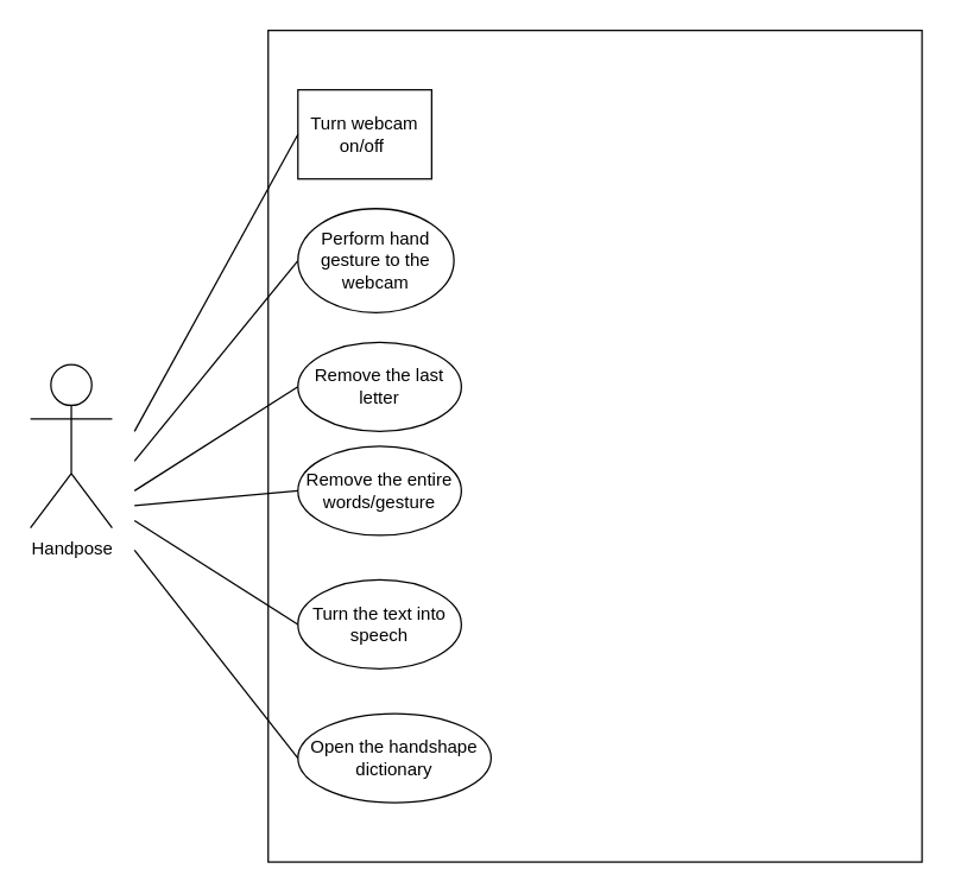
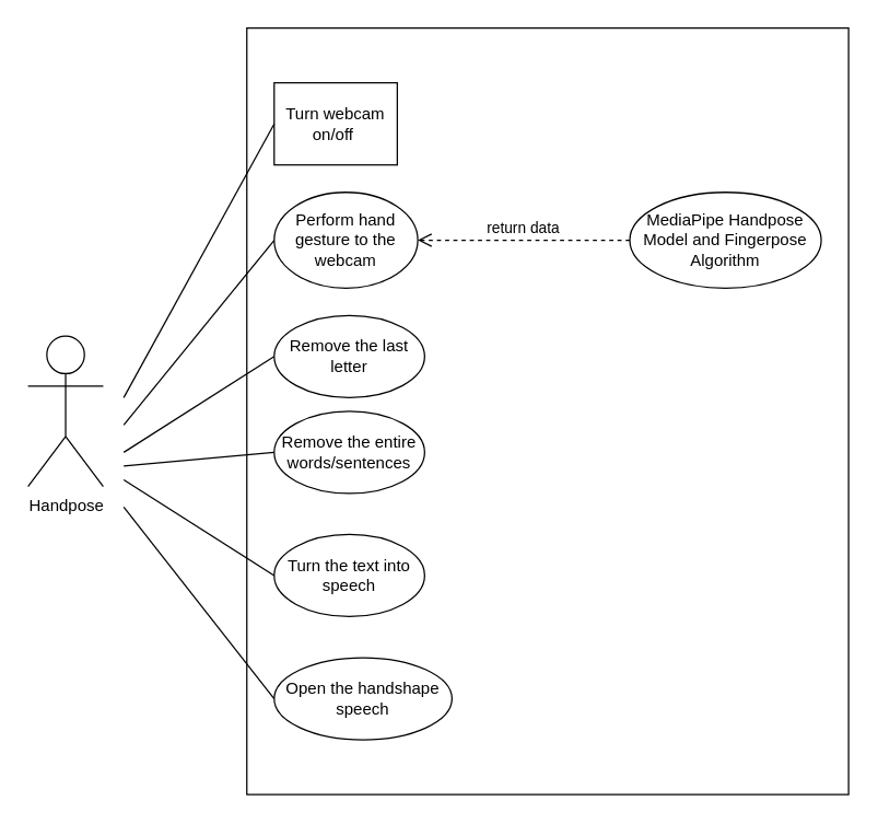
  <mxCell id="0" />
  <mxCell id="1" parent="0" />
  <mxCell id="2" value="" style="rounded=0;whiteSpace=wrap;html=1;" vertex="1" parent="1"><mxGeometry x="180" y="20" width="440" height="560" as="geometry" /></mxCell>
  <mxCell id="3" value="Handpose" style="shape=umlActor;verticalLabelPosition=bottom;verticalAlign=top;html=1;" vertex="1" parent="1"><mxGeometry x="20" y="245" width="55" height="110" as="geometry" /></mxCell>
  <mxCell id="4" value="Turn webcam on/off&amp;nbsp;" style="whiteSpace=wrap;html=1;rounded=0;" vertex="1" parent="1"><mxGeometry x="200" y="60" width="90" height="60" as="geometry" /></mxCell>
+ <mxCell id="5" value="MediaPipe Handpose Model and Fingerpose Algorithm" style="ellipse;whiteSpace=wrap;html=1;" vertex="1" parent="1"><mxGeometry x="460" y="140" width="140" height="70" as="geometry" /></mxCell>
  <mxCell id="6" value="Perform hand gesture to the webcam" style="ellipse;whiteSpace=wrap;html=1;" vertex="1" parent="1"><mxGeometry x="200" y="140" width="105" height="70" as="geometry" /></mxCell>
  <mxCell id="7" value="Remove the last letter" style="ellipse;whiteSpace=wrap;html=1;" vertex="1" parent="1"><mxGeometry x="200" y="230" width="110" height="60" as="geometry" /></mxCell>
- <mxCell id="8" value="Remove the entire words/gesture" style="ellipse;whiteSpace=wrap;html=1;" vertex="1" parent="1"><mxGeometry x="200" y="300" width="110" height="60" as="geometry" /></mxCell>
+ <mxCell id="8" value="Remove the entire words/sentences" style="ellipse;whiteSpace=wrap;html=1;" vertex="1" parent="1"><mxGeometry x="200" y="300" width="110" height="60" as="geometry" /></mxCell>
  <mxCell id="9" value="Turn the text into speech" style="ellipse;whiteSpace=wrap;html=1;" vertex="1" parent="1"><mxGeometry x="200" y="390" width="110" height="60" as="geometry" /></mxCell>
- <mxCell id="10" value="Open the handshape dictionary" style="ellipse;whiteSpace=wrap;html=1;" vertex="1" parent="1"><mxGeometry x="200" y="480" width="130" height="60" as="geometry" /></mxCell>
+ <mxCell id="10" value="Open the handshape speech" style="ellipse;whiteSpace=wrap;html=1;" vertex="1" parent="1"><mxGeometry x="200" y="480" width="130" height="60" as="geometry" /></mxCell>
  <mxCell id="11" value="" style="endArrow=none;html=1;rounded=0;entryX=0;entryY=0.5;entryDx=0;entryDy=0;" edge="1" parent="1" target="4"><mxGeometry width="50" height="50" relative="1" as="geometry"><mxPoint x="90" y="290" as="sourcePoint" /><mxPoint x="125" y="300" as="targetPoint" /></mxGeometry></mxCell>
  <mxCell id="12" value="" style="endArrow=none;html=1;rounded=0;entryX=0;entryY=0.5;entryDx=0;entryDy=0;" edge="1" parent="1" target="6"><mxGeometry width="50" height="50" relative="1" as="geometry"><mxPoint x="90" y="310" as="sourcePoint" /><mxPoint x="210" y="100" as="targetPoint" /></mxGeometry></mxCell>
  <mxCell id="13" value="" style="endArrow=none;html=1;rounded=0;entryX=0;entryY=0.5;entryDx=0;entryDy=0;" edge="1" parent="1" target="7"><mxGeometry width="50" height="50" relative="1" as="geometry"><mxPoint x="90" y="330" as="sourcePoint" /><mxPoint x="210" y="185" as="targetPoint" /></mxGeometry></mxCell>
  <mxCell id="14" value="" style="endArrow=none;html=1;rounded=0;entryX=0;entryY=0.5;entryDx=0;entryDy=0;" edge="1" parent="1" target="8"><mxGeometry width="50" height="50" relative="1" as="geometry"><mxPoint x="90" y="340" as="sourcePoint" /><mxPoint x="210" y="270" as="targetPoint" /></mxGeometry></mxCell>
  <mxCell id="15" value="" style="endArrow=none;html=1;rounded=0;entryX=0;entryY=0.5;entryDx=0;entryDy=0;" edge="1" parent="1" target="9"><mxGeometry width="50" height="50" relative="1" as="geometry"><mxPoint x="90" y="350" as="sourcePoint" /><mxPoint x="210" y="340" as="targetPoint" /></mxGeometry></mxCell>
  <mxCell id="16" value="" style="endArrow=none;html=1;rounded=0;entryX=0;entryY=0.5;entryDx=0;entryDy=0;" edge="1" parent="1" target="10"><mxGeometry width="50" height="50" relative="1" as="geometry"><mxPoint x="90" y="370" as="sourcePoint" /><mxPoint x="210" y="430" as="targetPoint" /></mxGeometry></mxCell>
+ <mxCell id="17" value="return data" style="html=1;verticalAlign=bottom;endArrow=open;dashed=1;endSize=8;edgeStyle=elbowEdgeStyle;elbow=vertical;curved=0;rounded=0;entryX=1;entryY=0.5;entryDx=0;entryDy=0;" edge="1" parent="1" source="5" target="6"><mxGeometry relative="1" as="geometry"><mxPoint x="450" y="174.41" as="sourcePoint" /><mxPoint x="370" y="174.41" as="targetPoint" /></mxGeometry></mxCell>
